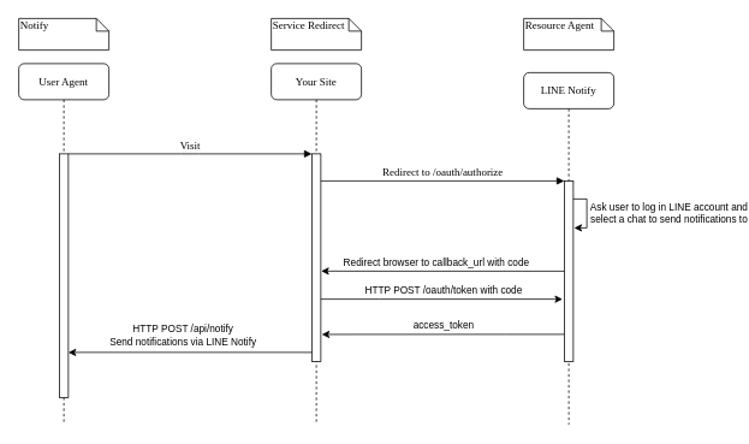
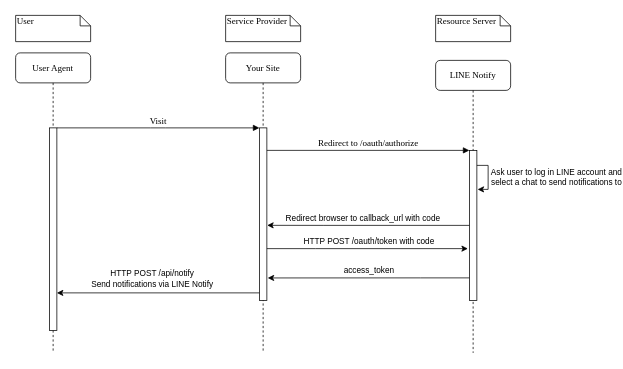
  <mxCell id="0" />
  <mxCell id="1" parent="0" />
  <mxCell id="2" value="Your Site" style="shape=umlLifeline;perimeter=lifelinePerimeter;whiteSpace=wrap;html=1;container=1;collapsible=0;recursiveResize=0;outlineConnect=0;rounded=1;shadow=0;comic=0;labelBackgroundColor=none;strokeWidth=1;fontFamily=Verdana;fontSize=12;align=center;" parent="1" vertex="1"><mxGeometry x="300" y="70" width="100" height="400" as="geometry" /></mxCell>
  <mxCell id="3" value="" style="html=1;points=[];perimeter=orthogonalPerimeter;rounded=0;shadow=0;comic=0;labelBackgroundColor=none;strokeWidth=1;fontFamily=Verdana;fontSize=12;align=center;" parent="2" vertex="1"><mxGeometry x="45" y="100" width="10" height="230" as="geometry" /></mxCell>
  <mxCell id="4" value="LINE Notify" style="shape=umlLifeline;perimeter=lifelinePerimeter;whiteSpace=wrap;html=1;container=1;collapsible=0;recursiveResize=0;outlineConnect=0;rounded=1;shadow=0;comic=0;labelBackgroundColor=none;strokeWidth=1;fontFamily=Verdana;fontSize=12;align=center;" parent="1" vertex="1"><mxGeometry x="580" y="80" width="100" height="390" as="geometry" /></mxCell>
  <mxCell id="5" value="" style="html=1;points=[];perimeter=orthogonalPerimeter;rounded=0;shadow=0;comic=0;labelBackgroundColor=none;strokeWidth=1;fontFamily=Verdana;fontSize=12;align=center;" parent="4" vertex="1"><mxGeometry x="45" y="120" width="10" height="200" as="geometry" /></mxCell>
  <mxCell id="6" style="edgeStyle=orthogonalEdgeStyle;rounded=0;orthogonalLoop=1;jettySize=auto;html=1;entryX=1.1;entryY=0.26;entryDx=0;entryDy=0;entryPerimeter=0;" edge="1" parent="4" source="5" target="5"><mxGeometry relative="1" as="geometry"><Array as="points"><mxPoint x="70" y="140" /></Array></mxGeometry></mxCell>
  <mxCell id="7" value="Ask user to log in LINE account and&lt;br&gt;select a chat to send notifications to" style="edgeLabel;html=1;align=center;verticalAlign=middle;resizable=0;points=[];" vertex="1" connectable="0" parent="6"><mxGeometry x="-0.016" y="1" relative="1" as="geometry"><mxPoint x="89" as="offset" /></mxGeometry></mxCell>
  <mxCell id="8" value="User Agent" style="shape=umlLifeline;perimeter=lifelinePerimeter;whiteSpace=wrap;html=1;container=1;collapsible=0;recursiveResize=0;outlineConnect=0;rounded=1;shadow=0;comic=0;labelBackgroundColor=none;strokeWidth=1;fontFamily=Verdana;fontSize=12;align=center;" parent="1" vertex="1"><mxGeometry x="20" y="70" width="100" height="400" as="geometry" /></mxCell>
  <mxCell id="9" value="" style="html=1;points=[];perimeter=orthogonalPerimeter;rounded=0;shadow=0;comic=0;labelBackgroundColor=none;strokeWidth=1;fontFamily=Verdana;fontSize=12;align=center;" parent="8" vertex="1"><mxGeometry x="45" y="100" width="10" height="270" as="geometry" /></mxCell>
  <mxCell id="10" value="Visit" style="html=1;verticalAlign=bottom;endArrow=block;entryX=0;entryY=0;labelBackgroundColor=none;fontFamily=Verdana;fontSize=12;edgeStyle=elbowEdgeStyle;elbow=vertical;" parent="1" source="9" target="3" edge="1"><mxGeometry relative="1" as="geometry"><mxPoint x="130" y="180" as="sourcePoint" /></mxGeometry></mxCell>
  <mxCell id="11" value="Redirect to /oauth/authorize" style="html=1;verticalAlign=bottom;endArrow=block;entryX=0;entryY=0;labelBackgroundColor=none;fontFamily=Verdana;fontSize=12;edgeStyle=elbowEdgeStyle;elbow=vertical;" parent="1" source="3" target="5" edge="1"><mxGeometry relative="1" as="geometry"><mxPoint x="370" y="190" as="sourcePoint" /></mxGeometry></mxCell>
- <mxCell id="12" value="Notify" style="shape=note;whiteSpace=wrap;html=1;size=14;verticalAlign=top;align=left;spacingTop=-6;rounded=0;shadow=0;comic=0;labelBackgroundColor=none;strokeWidth=1;fontFamily=Verdana;fontSize=12" parent="1" vertex="1"><mxGeometry x="20" y="20" width="100" height="35" as="geometry" /></mxCell>
- <mxCell id="13" value="Service Redirect" style="shape=note;whiteSpace=wrap;html=1;size=14;verticalAlign=top;align=left;spacingTop=-6;rounded=0;shadow=0;comic=0;labelBackgroundColor=none;strokeWidth=1;fontFamily=Verdana;fontSize=12" parent="1" vertex="1"><mxGeometry x="300" y="20" width="100" height="35" as="geometry" /></mxCell>
- <mxCell id="14" value="Resource Agent" style="shape=note;whiteSpace=wrap;html=1;size=14;verticalAlign=top;align=left;spacingTop=-6;rounded=0;shadow=0;comic=0;labelBackgroundColor=none;strokeWidth=1;fontFamily=Verdana;fontSize=12" parent="1" vertex="1"><mxGeometry x="580" y="20" width="100" height="35" as="geometry" /></mxCell>
+ <mxCell id="12" value="User" style="shape=note;whiteSpace=wrap;html=1;size=14;verticalAlign=top;align=left;spacingTop=-6;rounded=0;shadow=0;comic=0;labelBackgroundColor=none;strokeWidth=1;fontFamily=Verdana;fontSize=12" parent="1" vertex="1"><mxGeometry x="20" y="20" width="100" height="35" as="geometry" /></mxCell>
+ <mxCell id="13" value="Service Provider" style="shape=note;whiteSpace=wrap;html=1;size=14;verticalAlign=top;align=left;spacingTop=-6;rounded=0;shadow=0;comic=0;labelBackgroundColor=none;strokeWidth=1;fontFamily=Verdana;fontSize=12" parent="1" vertex="1"><mxGeometry x="300" y="20" width="100" height="35" as="geometry" /></mxCell>
+ <mxCell id="14" value="Resource Server" style="shape=note;whiteSpace=wrap;html=1;size=14;verticalAlign=top;align=left;spacingTop=-6;rounded=0;shadow=0;comic=0;labelBackgroundColor=none;strokeWidth=1;fontFamily=Verdana;fontSize=12" parent="1" vertex="1"><mxGeometry x="580" y="20" width="100" height="35" as="geometry" /></mxCell>
  <mxCell id="15" value="Redirect browser to callback_url with code" style="edgeStyle=orthogonalEdgeStyle;rounded=0;orthogonalLoop=1;jettySize=auto;html=1;entryX=1.041;entryY=0.565;entryDx=0;entryDy=0;entryPerimeter=0;" edge="1" parent="1" source="5" target="3"><mxGeometry x="0.053" y="-10" relative="1" as="geometry"><mxPoint x="360" y="300" as="targetPoint" /><Array as="points"><mxPoint x="430" y="300" /></Array><mxPoint as="offset" /></mxGeometry></mxCell>
  <mxCell id="16" style="edgeStyle=orthogonalEdgeStyle;rounded=0;orthogonalLoop=1;jettySize=auto;html=1;entryX=-0.2;entryY=0.655;entryDx=0;entryDy=0;entryPerimeter=0;" edge="1" parent="1" source="3" target="5"><mxGeometry relative="1" as="geometry"><Array as="points"><mxPoint x="420" y="331" /><mxPoint x="420" y="331" /></Array></mxGeometry></mxCell>
  <mxCell id="17" value="HTTP POST /oauth/token with code" style="edgeLabel;html=1;align=center;verticalAlign=middle;resizable=0;points=[];" vertex="1" connectable="0" parent="16"><mxGeometry x="-0.179" y="2" relative="1" as="geometry"><mxPoint x="25" y="-9" as="offset" /></mxGeometry></mxCell>
  <mxCell id="18" style="edgeStyle=orthogonalEdgeStyle;rounded=0;orthogonalLoop=1;jettySize=auto;html=1;entryX=1.112;entryY=0.87;entryDx=0;entryDy=0;entryPerimeter=0;" edge="1" parent="1" source="5" target="3"><mxGeometry relative="1" as="geometry"><Array as="points"><mxPoint x="560" y="370" /><mxPoint x="560" y="370" /></Array></mxGeometry></mxCell>
  <mxCell id="19" value="access_token" style="edgeLabel;html=1;align=center;verticalAlign=middle;resizable=0;points=[];" vertex="1" connectable="0" parent="18"><mxGeometry x="-0.1" relative="1" as="geometry"><mxPoint x="-13.86" y="-10.03" as="offset" /></mxGeometry></mxCell>
  <mxCell id="20" style="edgeStyle=orthogonalEdgeStyle;rounded=0;orthogonalLoop=1;jettySize=auto;html=1;" edge="1" parent="1" source="3"><mxGeometry relative="1" as="geometry"><mxPoint x="75" y="390" as="targetPoint" /><Array as="points"><mxPoint x="75" y="390" /></Array></mxGeometry></mxCell>
  <mxCell id="21" value="HTTP POST /api/notify&lt;br&gt;Send notifications via LINE Notify" style="edgeLabel;html=1;align=center;verticalAlign=middle;resizable=0;points=[];" vertex="1" connectable="0" parent="20"><mxGeometry x="0.066" y="1" relative="1" as="geometry"><mxPoint y="-21" as="offset" /></mxGeometry></mxCell>
